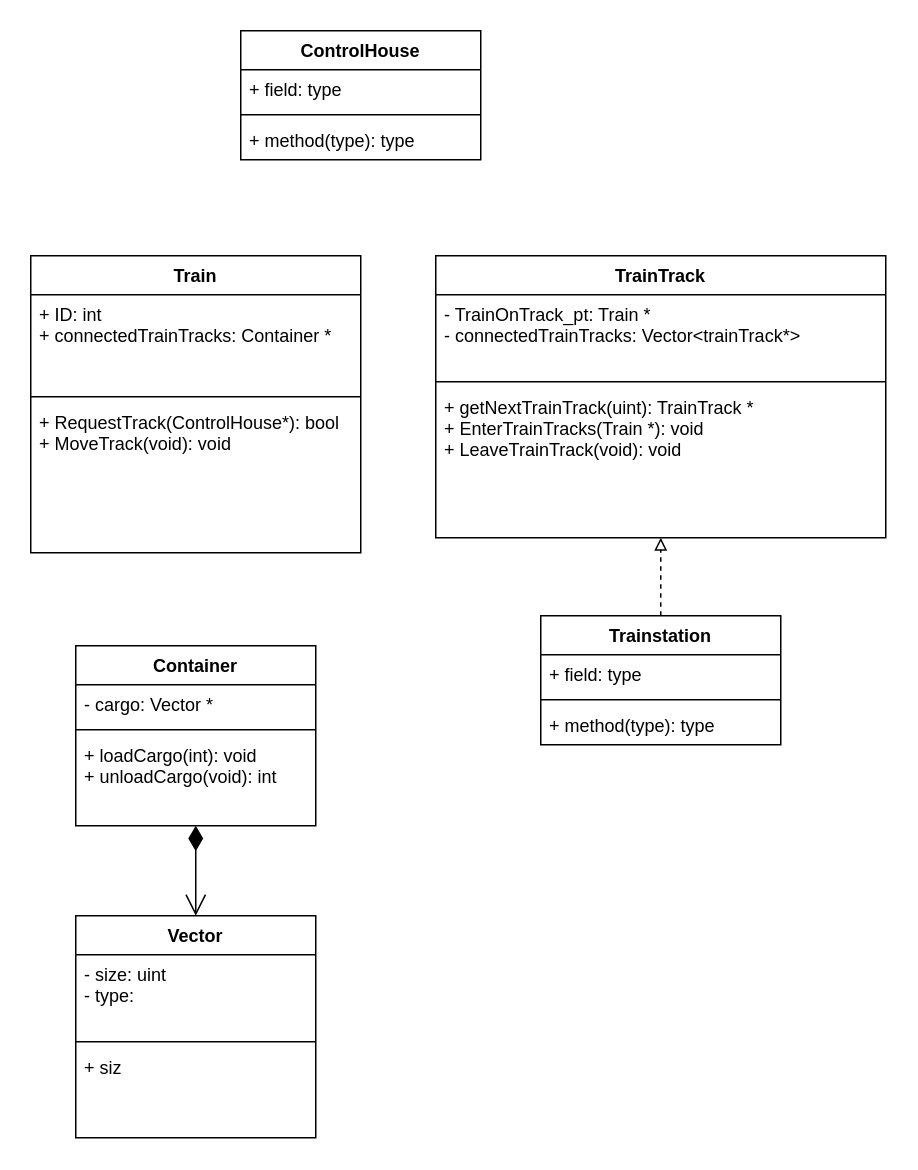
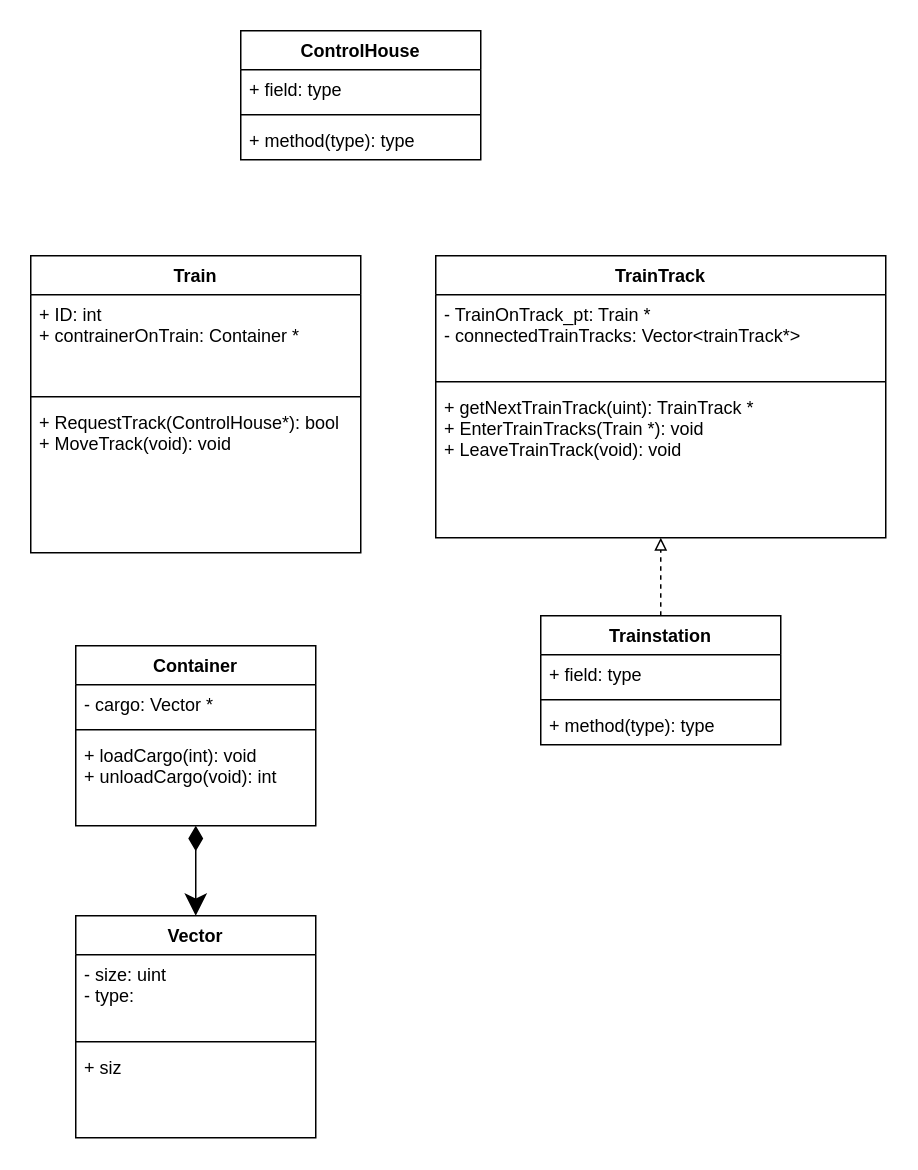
  <mxCell id="0" />
  <mxCell id="1" parent="0" />
  <mxCell id="2" value="Trainstation" style="swimlane;fontStyle=1;align=center;verticalAlign=top;childLayout=stackLayout;horizontal=1;startSize=26;horizontalStack=0;resizeParent=1;resizeParentMax=0;resizeLast=0;collapsible=1;marginBottom=0;" vertex="1" parent="1"><mxGeometry x="360" y="410" width="160" height="86" as="geometry" /></mxCell>
  <mxCell id="3" value="+ field: type" style="text;strokeColor=none;fillColor=none;align=left;verticalAlign=top;spacingLeft=4;spacingRight=4;overflow=hidden;rotatable=0;points=[[0,0.5],[1,0.5]];portConstraint=eastwest;" vertex="1" parent="2"><mxGeometry y="26" width="160" height="26" as="geometry" /></mxCell>
  <mxCell id="4" value="" style="line;strokeWidth=1;fillColor=none;align=left;verticalAlign=middle;spacingTop=-1;spacingLeft=3;spacingRight=3;rotatable=0;labelPosition=right;points=[];portConstraint=eastwest;" vertex="1" parent="2"><mxGeometry y="52" width="160" height="8" as="geometry" /></mxCell>
  <mxCell id="5" value="+ method(type): type" style="text;strokeColor=none;fillColor=none;align=left;verticalAlign=top;spacingLeft=4;spacingRight=4;overflow=hidden;rotatable=0;points=[[0,0.5],[1,0.5]];portConstraint=eastwest;" vertex="1" parent="2"><mxGeometry y="60" width="160" height="26" as="geometry" /></mxCell>
  <mxCell id="6" value="Train" style="swimlane;fontStyle=1;align=center;verticalAlign=top;childLayout=stackLayout;horizontal=1;startSize=26;horizontalStack=0;resizeParent=1;resizeParentMax=0;resizeLast=0;collapsible=1;marginBottom=0;" vertex="1" parent="1"><mxGeometry x="20" y="170" width="220" height="198" as="geometry" /></mxCell>
- <mxCell id="7" value="+ ID: int&#10;+ connectedTrainTracks: Container *" style="text;strokeColor=none;fillColor=none;align=left;verticalAlign=top;spacingLeft=4;spacingRight=4;overflow=hidden;rotatable=0;points=[[0,0.5],[1,0.5]];portConstraint=eastwest;" vertex="1" parent="6"><mxGeometry y="26" width="220" height="64" as="geometry" /></mxCell>
+ <mxCell id="7" value="+ ID: int&#10;+ contrainerOnTrain: Container *" style="text;strokeColor=none;fillColor=none;align=left;verticalAlign=top;spacingLeft=4;spacingRight=4;overflow=hidden;rotatable=0;points=[[0,0.5],[1,0.5]];portConstraint=eastwest;" vertex="1" parent="6"><mxGeometry y="26" width="220" height="64" as="geometry" /></mxCell>
  <mxCell id="8" value="" style="line;strokeWidth=1;fillColor=none;align=left;verticalAlign=middle;spacingTop=-1;spacingLeft=3;spacingRight=3;rotatable=0;labelPosition=right;points=[];portConstraint=eastwest;" vertex="1" parent="6"><mxGeometry y="90" width="220" height="8" as="geometry" /></mxCell>
  <mxCell id="9" value="+ RequestTrack(ControlHouse*): bool&#10;+ MoveTrack(void): void&#10;" style="text;strokeColor=none;fillColor=none;align=left;verticalAlign=top;spacingLeft=4;spacingRight=4;overflow=hidden;rotatable=0;points=[[0,0.5],[1,0.5]];portConstraint=eastwest;" vertex="1" parent="6"><mxGeometry y="98" width="220" height="100" as="geometry" /></mxCell>
  <mxCell id="10" value="TrainTrack" style="swimlane;fontStyle=1;align=center;verticalAlign=top;childLayout=stackLayout;horizontal=1;startSize=26;horizontalStack=0;resizeParent=1;resizeParentMax=0;resizeLast=0;collapsible=1;marginBottom=0;" vertex="1" parent="1"><mxGeometry x="290" y="170" width="300" height="188" as="geometry" /></mxCell>
  <mxCell id="11" value="- TrainOnTrack_pt: Train *&#10;- connectedTrainTracks: Vector&lt;trainTrack*&gt;" style="text;strokeColor=none;fillColor=none;align=left;verticalAlign=top;spacingLeft=4;spacingRight=4;overflow=hidden;rotatable=0;points=[[0,0.5],[1,0.5]];portConstraint=eastwest;" vertex="1" parent="10"><mxGeometry y="26" width="300" height="54" as="geometry" /></mxCell>
  <mxCell id="12" value="" style="line;strokeWidth=1;fillColor=none;align=left;verticalAlign=middle;spacingTop=-1;spacingLeft=3;spacingRight=3;rotatable=0;labelPosition=right;points=[];portConstraint=eastwest;" vertex="1" parent="10"><mxGeometry y="80" width="300" height="8" as="geometry" /></mxCell>
  <mxCell id="13" value="+ getNextTrainTrack(uint): TrainTrack *&#10;+ EnterTrainTracks(Train *): void&#10;+ LeaveTrainTrack(void): void" style="text;strokeColor=none;fillColor=none;align=left;verticalAlign=top;spacingLeft=4;spacingRight=4;overflow=hidden;rotatable=0;points=[[0,0.5],[1,0.5]];portConstraint=eastwest;" vertex="1" parent="10"><mxGeometry y="88" width="300" height="100" as="geometry" /></mxCell>
  <mxCell id="14" value="Container" style="swimlane;fontStyle=1;align=center;verticalAlign=top;childLayout=stackLayout;horizontal=1;startSize=26;horizontalStack=0;resizeParent=1;resizeParentMax=0;resizeLast=0;collapsible=1;marginBottom=0;" vertex="1" parent="1"><mxGeometry x="50" y="430" width="160" height="120" as="geometry" /></mxCell>
  <mxCell id="15" value="- cargo: Vector *" style="text;strokeColor=none;fillColor=none;align=left;verticalAlign=top;spacingLeft=4;spacingRight=4;overflow=hidden;rotatable=0;points=[[0,0.5],[1,0.5]];portConstraint=eastwest;" vertex="1" parent="14"><mxGeometry y="26" width="160" height="26" as="geometry" /></mxCell>
  <mxCell id="16" value="" style="line;strokeWidth=1;fillColor=none;align=left;verticalAlign=middle;spacingTop=-1;spacingLeft=3;spacingRight=3;rotatable=0;labelPosition=right;points=[];portConstraint=eastwest;" vertex="1" parent="14"><mxGeometry y="52" width="160" height="8" as="geometry" /></mxCell>
  <mxCell id="17" value="+ loadCargo(int): void&#10;+ unloadCargo(void): int" style="text;strokeColor=none;fillColor=none;align=left;verticalAlign=top;spacingLeft=4;spacingRight=4;overflow=hidden;rotatable=0;points=[[0,0.5],[1,0.5]];portConstraint=eastwest;" vertex="1" parent="14"><mxGeometry y="60" width="160" height="60" as="geometry" /></mxCell>
  <mxCell id="18" value="ControlHouse" style="swimlane;fontStyle=1;align=center;verticalAlign=top;childLayout=stackLayout;horizontal=1;startSize=26;horizontalStack=0;resizeParent=1;resizeParentMax=0;resizeLast=0;collapsible=1;marginBottom=0;" vertex="1" parent="1"><mxGeometry x="160" y="20" width="160" height="86" as="geometry" /></mxCell>
  <mxCell id="19" value="+ field: type" style="text;strokeColor=none;fillColor=none;align=left;verticalAlign=top;spacingLeft=4;spacingRight=4;overflow=hidden;rotatable=0;points=[[0,0.5],[1,0.5]];portConstraint=eastwest;" vertex="1" parent="18"><mxGeometry y="26" width="160" height="26" as="geometry" /></mxCell>
  <mxCell id="20" value="" style="line;strokeWidth=1;fillColor=none;align=left;verticalAlign=middle;spacingTop=-1;spacingLeft=3;spacingRight=3;rotatable=0;labelPosition=right;points=[];portConstraint=eastwest;" vertex="1" parent="18"><mxGeometry y="52" width="160" height="8" as="geometry" /></mxCell>
  <mxCell id="21" value="+ method(type): type" style="text;strokeColor=none;fillColor=none;align=left;verticalAlign=top;spacingLeft=4;spacingRight=4;overflow=hidden;rotatable=0;points=[[0,0.5],[1,0.5]];portConstraint=eastwest;" vertex="1" parent="18"><mxGeometry y="60" width="160" height="26" as="geometry" /></mxCell>
  <mxCell id="22" value="" style="endArrow=block;endFill=0;html=1;edgeStyle=orthogonalEdgeStyle;align=left;verticalAlign=top;rounded=0;dashed=1;" edge="1" parent="1" source="2" target="10"><mxGeometry x="-1" relative="1" as="geometry"><mxPoint x="300" y="390" as="sourcePoint" /><mxPoint x="460" y="390" as="targetPoint" /></mxGeometry></mxCell>
  <mxCell id="23" value="Vector" style="swimlane;fontStyle=1;align=center;verticalAlign=top;childLayout=stackLayout;horizontal=1;startSize=26;horizontalStack=0;resizeParent=1;resizeParentMax=0;resizeLast=0;collapsible=1;marginBottom=0;" vertex="1" parent="1"><mxGeometry x="50" y="610" width="160" height="148" as="geometry" /></mxCell>
  <mxCell id="24" value="- size: uint&#10;- type: " style="text;strokeColor=none;fillColor=none;align=left;verticalAlign=top;spacingLeft=4;spacingRight=4;overflow=hidden;rotatable=0;points=[[0,0.5],[1,0.5]];portConstraint=eastwest;" vertex="1" parent="23"><mxGeometry y="26" width="160" height="54" as="geometry" /></mxCell>
  <mxCell id="25" value="" style="line;strokeWidth=1;fillColor=none;align=left;verticalAlign=middle;spacingTop=-1;spacingLeft=3;spacingRight=3;rotatable=0;labelPosition=right;points=[];portConstraint=eastwest;" vertex="1" parent="23"><mxGeometry y="80" width="160" height="8" as="geometry" /></mxCell>
  <mxCell id="26" value="+ siz" style="text;strokeColor=none;fillColor=none;align=left;verticalAlign=top;spacingLeft=4;spacingRight=4;overflow=hidden;rotatable=0;points=[[0,0.5],[1,0.5]];portConstraint=eastwest;" vertex="1" parent="23"><mxGeometry y="88" width="160" height="60" as="geometry" /></mxCell>
- <mxCell id="27" value="" style="endArrow=open;html=1;endSize=12;startArrow=diamondThin;startSize=14;startFill=1;edgeStyle=orthogonalEdgeStyle;align=left;verticalAlign=bottom;rounded=0;strokeWidth=1;" edge="1" parent="1" source="14" target="23"><mxGeometry x="-1" y="3" relative="1" as="geometry"><mxPoint x="140" y="378" as="sourcePoint" /><mxPoint x="140" y="440" as="targetPoint" /></mxGeometry></mxCell>
+ <mxCell id="27" value="" style="endArrow=classic;html=1;endSize=12;startArrow=diamondThin;startSize=14;startFill=1;edgeStyle=orthogonalEdgeStyle;align=left;verticalAlign=bottom;rounded=0;strokeWidth=1;" edge="1" parent="1" source="14" target="23"><mxGeometry x="-1" y="3" relative="1" as="geometry"><mxPoint x="140" y="378" as="sourcePoint" /><mxPoint x="140" y="440" as="targetPoint" /></mxGeometry></mxCell>
